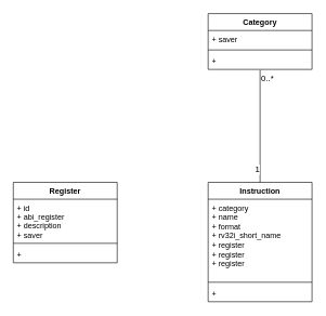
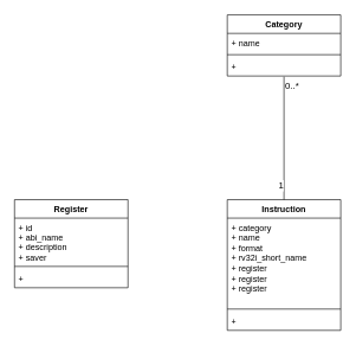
  <mxCell id="0" />
  <mxCell id="1" parent="0" />
  <mxCell id="2" value="Register" style="swimlane;fontStyle=1;align=center;verticalAlign=top;childLayout=stackLayout;horizontal=1;startSize=26;horizontalStack=0;resizeParent=1;resizeParentMax=0;resizeLast=0;collapsible=1;marginBottom=0;" parent="1" vertex="1"><mxGeometry x="20" y="280" width="160" height="124" as="geometry"><mxRectangle x="290" y="120" width="90" height="30" as="alternateBounds" /></mxGeometry></mxCell>
- <mxCell id="3" value="+ id&#10;+ abi_register&#10;+ description&#10;+ saver" style="text;strokeColor=none;fillColor=none;align=left;verticalAlign=top;spacingLeft=4;spacingRight=4;overflow=hidden;rotatable=0;points=[[0,0.5],[1,0.5]];portConstraint=eastwest;" parent="2" vertex="1"><mxGeometry y="26" width="160" height="64" as="geometry" /></mxCell>
+ <mxCell id="3" value="+ id&#10;+ abi_name&#10;+ description&#10;+ saver" style="text;strokeColor=none;fillColor=none;align=left;verticalAlign=top;spacingLeft=4;spacingRight=4;overflow=hidden;rotatable=0;points=[[0,0.5],[1,0.5]];portConstraint=eastwest;" parent="2" vertex="1"><mxGeometry y="26" width="160" height="64" as="geometry" /></mxCell>
  <mxCell id="4" value="" style="line;strokeWidth=1;fillColor=none;align=left;verticalAlign=middle;spacingTop=-1;spacingLeft=3;spacingRight=3;rotatable=0;labelPosition=right;points=[];portConstraint=eastwest;strokeColor=inherit;" parent="2" vertex="1"><mxGeometry y="90" width="160" height="8" as="geometry" /></mxCell>
  <mxCell id="5" value="+" style="text;strokeColor=none;fillColor=none;align=left;verticalAlign=top;spacingLeft=4;spacingRight=4;overflow=hidden;rotatable=0;points=[[0,0.5],[1,0.5]];portConstraint=eastwest;" parent="2" vertex="1"><mxGeometry y="98" width="160" height="26" as="geometry" /></mxCell>
  <mxCell id="6" value="Instruction" style="swimlane;fontStyle=1;align=center;verticalAlign=top;childLayout=stackLayout;horizontal=1;startSize=26;horizontalStack=0;resizeParent=1;resizeParentMax=0;resizeLast=0;collapsible=1;marginBottom=0;whiteSpace=wrap;html=1;" vertex="1" parent="1"><mxGeometry x="320" y="280" width="160" height="184" as="geometry" /></mxCell>
  <mxCell id="7" value="+ category&lt;br&gt;+ name&lt;br&gt;+ format&lt;br&gt;+ rv32i_short_name&lt;br&gt;+ register&lt;br&gt;+ register&lt;br&gt;+ register" style="text;strokeColor=none;fillColor=none;align=left;verticalAlign=top;spacingLeft=4;spacingRight=4;overflow=hidden;rotatable=0;points=[[0,0.5],[1,0.5]];portConstraint=eastwest;whiteSpace=wrap;html=1;" vertex="1" parent="6"><mxGeometry y="26" width="160" height="124" as="geometry" /></mxCell>
  <mxCell id="8" value="" style="line;strokeWidth=1;fillColor=none;align=left;verticalAlign=middle;spacingTop=-1;spacingLeft=3;spacingRight=3;rotatable=0;labelPosition=right;points=[];portConstraint=eastwest;strokeColor=inherit;" vertex="1" parent="6"><mxGeometry y="150" width="160" height="8" as="geometry" /></mxCell>
  <mxCell id="9" value="+" style="text;strokeColor=none;fillColor=none;align=left;verticalAlign=top;spacingLeft=4;spacingRight=4;overflow=hidden;rotatable=0;points=[[0,0.5],[1,0.5]];portConstraint=eastwest;whiteSpace=wrap;html=1;" vertex="1" parent="6"><mxGeometry y="158" width="160" height="26" as="geometry" /></mxCell>
  <mxCell id="10" value="Category" style="swimlane;fontStyle=1;align=center;verticalAlign=top;childLayout=stackLayout;horizontal=1;startSize=26;horizontalStack=0;resizeParent=1;resizeParentMax=0;resizeLast=0;collapsible=1;marginBottom=0;whiteSpace=wrap;html=1;" vertex="1" parent="1"><mxGeometry x="320" y="20" width="160" height="86" as="geometry" /></mxCell>
- <mxCell id="11" value="+ saver" style="text;strokeColor=none;fillColor=none;align=left;verticalAlign=top;spacingLeft=4;spacingRight=4;overflow=hidden;rotatable=0;points=[[0,0.5],[1,0.5]];portConstraint=eastwest;whiteSpace=wrap;html=1;" vertex="1" parent="10"><mxGeometry y="26" width="160" height="26" as="geometry" /></mxCell>
+ <mxCell id="11" value="+ name" style="text;strokeColor=none;fillColor=none;align=left;verticalAlign=top;spacingLeft=4;spacingRight=4;overflow=hidden;rotatable=0;points=[[0,0.5],[1,0.5]];portConstraint=eastwest;whiteSpace=wrap;html=1;" vertex="1" parent="10"><mxGeometry y="26" width="160" height="26" as="geometry" /></mxCell>
  <mxCell id="12" value="" style="line;strokeWidth=1;fillColor=none;align=left;verticalAlign=middle;spacingTop=-1;spacingLeft=3;spacingRight=3;rotatable=0;labelPosition=right;points=[];portConstraint=eastwest;strokeColor=inherit;" vertex="1" parent="10"><mxGeometry y="52" width="160" height="8" as="geometry" /></mxCell>
  <mxCell id="13" value="+" style="text;strokeColor=none;fillColor=none;align=left;verticalAlign=top;spacingLeft=4;spacingRight=4;overflow=hidden;rotatable=0;points=[[0,0.5],[1,0.5]];portConstraint=eastwest;whiteSpace=wrap;html=1;" vertex="1" parent="10"><mxGeometry y="60" width="160" height="26" as="geometry" /></mxCell>
  <mxCell id="14" value="" style="endArrow=none;html=1;rounded=0;entryX=0.5;entryY=0;entryDx=0;entryDy=0;exitX=0.5;exitY=1.038;exitDx=0;exitDy=0;exitPerimeter=0;" edge="1" parent="1" source="13" target="6"><mxGeometry relative="1" as="geometry"><mxPoint x="380" y="170" as="sourcePoint" /><mxPoint x="560" y="170" as="targetPoint" /></mxGeometry></mxCell>
  <mxCell id="15" value="0..*" style="edgeLabel;resizable=0;html=1;align=left;verticalAlign=bottom;fontSize=13;" connectable="0" vertex="1" parent="14"><mxGeometry x="-1" relative="1" as="geometry"><mxPoint y="23" as="offset" /></mxGeometry></mxCell>
  <mxCell id="16" value="1" style="edgeLabel;resizable=0;html=1;align=right;verticalAlign=bottom;fontSize=13;" connectable="0" vertex="1" parent="14"><mxGeometry x="1" relative="1" as="geometry"><mxPoint y="-10" as="offset" /></mxGeometry></mxCell>
